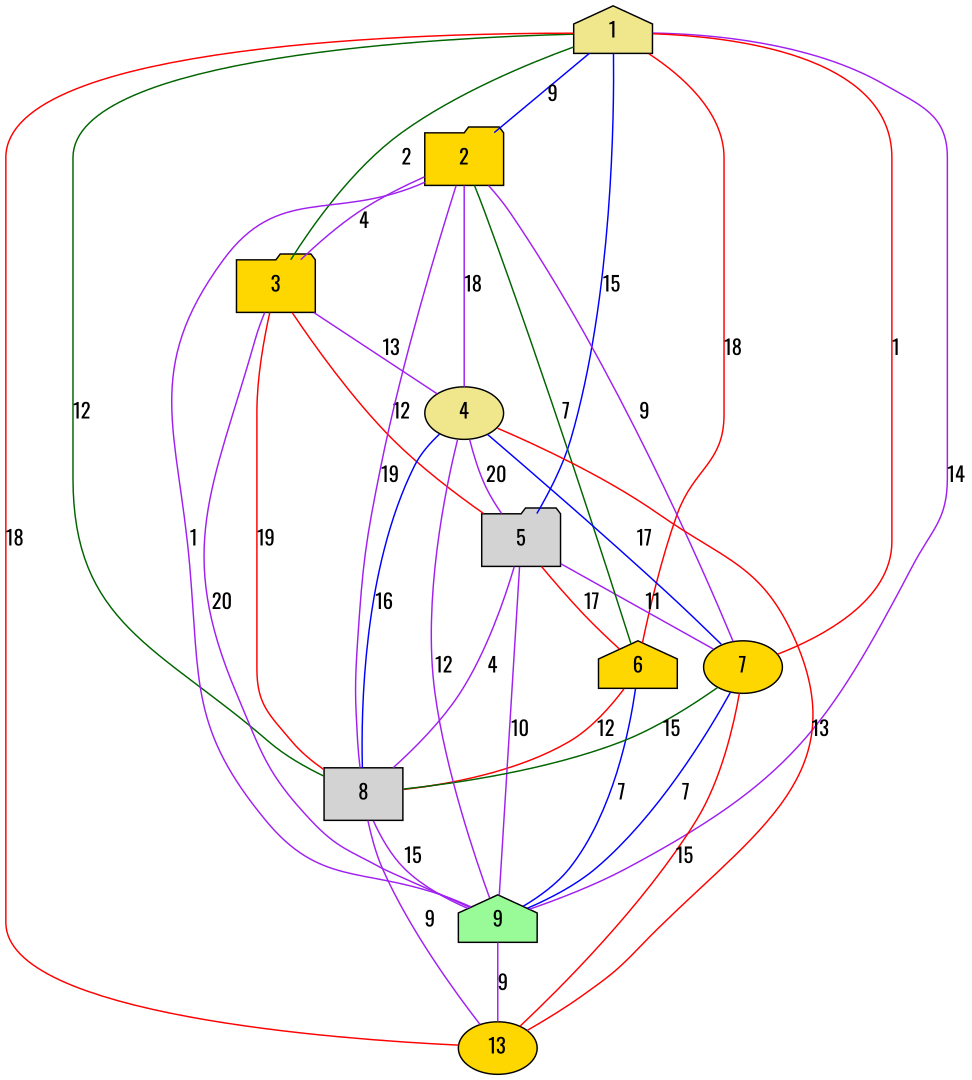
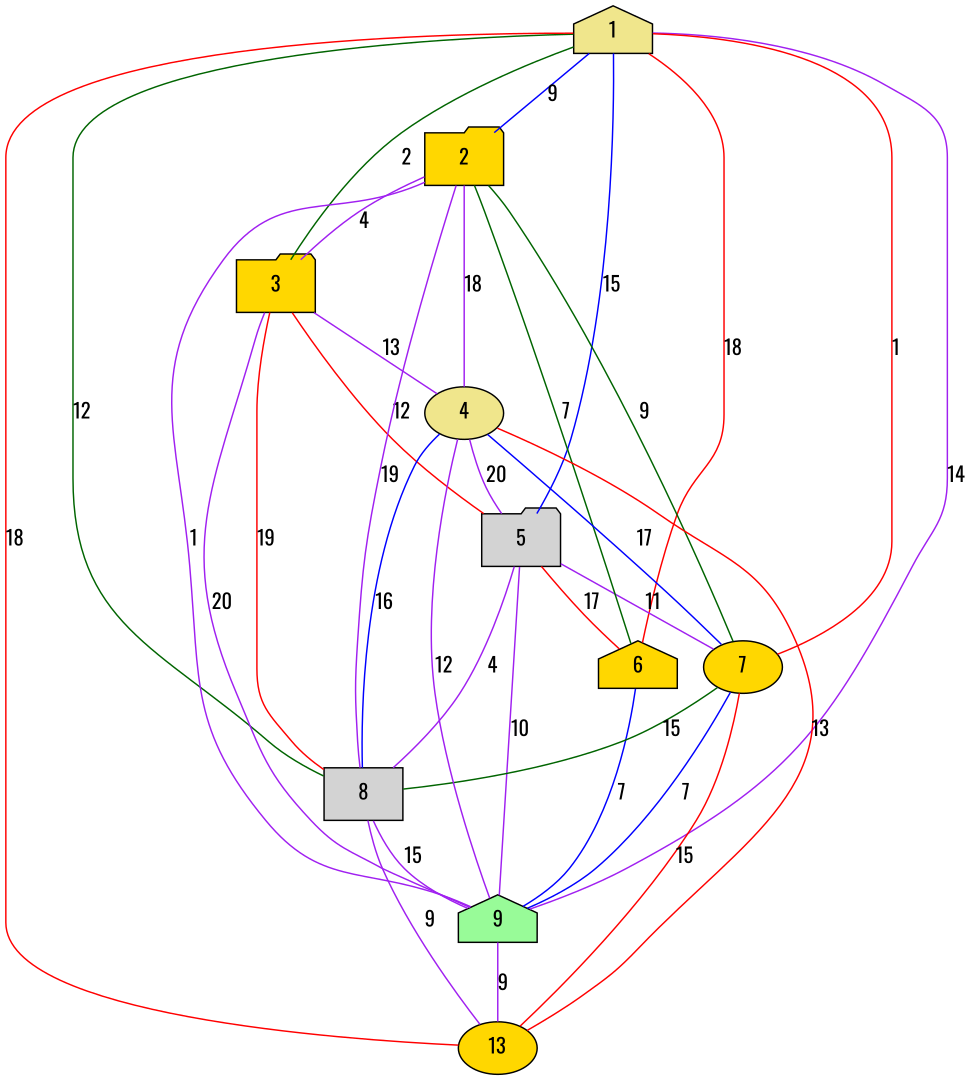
  graph {
    fontname=Oswald
    node [fillcolor=gold fontname=Oswald shape=house style=filled]
    edge [color=purple fontname=Oswald]
    1 [fillcolor=khaki]
    8 [fillcolor=lightgrey shape=box]
    6
    5 [fillcolor=lightgrey shape=folder]
    3 [shape=folder]
    n6 [label=13 shape=ellipse]
    9 [fillcolor=palegreen]
    7 [shape=ellipse]
    2 [shape=folder]
    4 [fillcolor=khaki shape=ellipse]
    1 -- 8 [color=darkgreen label=12]
    1 -- 6 [color=red label=18]
    1 -- 5 [color=blue label=15]
    1 -- 3 [color=darkgreen label=2]
    1 -- n6 [color=red label=18]
    1 -- 9 [label=14]
    1 -- 7 [color=red label=1]
    1 -- 2 [color=blue label=9]
    8 -- n6 [label=9]
    8 -- 9 [label=15]
-   6 -- 8 [color=red label=12]
    6 -- 9 [color=blue label=7]
    5 -- 8 [label=4]
    5 -- 6 [color=red label=17]
    5 -- 9 [label=10]
    5 -- 7 [label=11]
    3 -- 8 [color=red label=19]
    3 -- 5 [color=red label=12]
    3 -- 9 [label=20]
    3 -- 4 [label=13]
    9 -- n6 [label=9]
    7 -- 8 [color=darkgreen label=15]
    7 -- n6 [color=red label=15]
    7 -- 9 [color=blue label=7]
    2 -- 8 [label=19]
    2 -- 6 [color=darkgreen label=7]
    2 -- 3 [label=4]
    2 -- 9 [label=1]
-   2 -- 7 [label=9]
+   2 -- 7 [color=darkgreen label=9]
    2 -- 4 [label=18]
    4 -- 8 [color=blue label=16]
    4 -- 5 [label=20]
    4 -- n6 [color=red label=13]
    4 -- 9 [label=12]
    4 -- 7 [color=blue label=17]
  }
